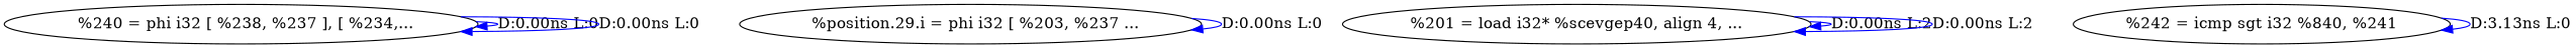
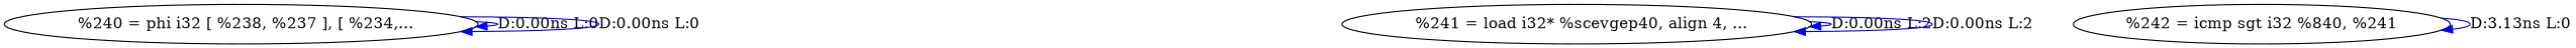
  digraph {
    edge [color=blue]
    n1 [label="  %240 = phi i32 [ %238, %237 ], [ %234,..."]
-   n2 [label="  %position.29.i = phi i32 [ %203, %237 ..."]
-   n3 [label="%201 = load i32* %scevgep40, align 4, ..."]
+   n3 [label="  %241 = load i32* %scevgep40, align 4, ..."]
    n4 [label="%242 = icmp sgt i32 %840, %241"]
    n1 -> n1 [label="D:0.00ns L:0"]
    n1 -> n1 [label="D:0.00ns L:0"]
-   n2 -> n2 [label="D:0.00ns L:0"]
    n3 -> n3 [label="D:0.00ns L:2"]
    n3 -> n3 [label="D:0.00ns L:2"]
    n4 -> n4 [label="D:3.13ns L:0"]
  }
